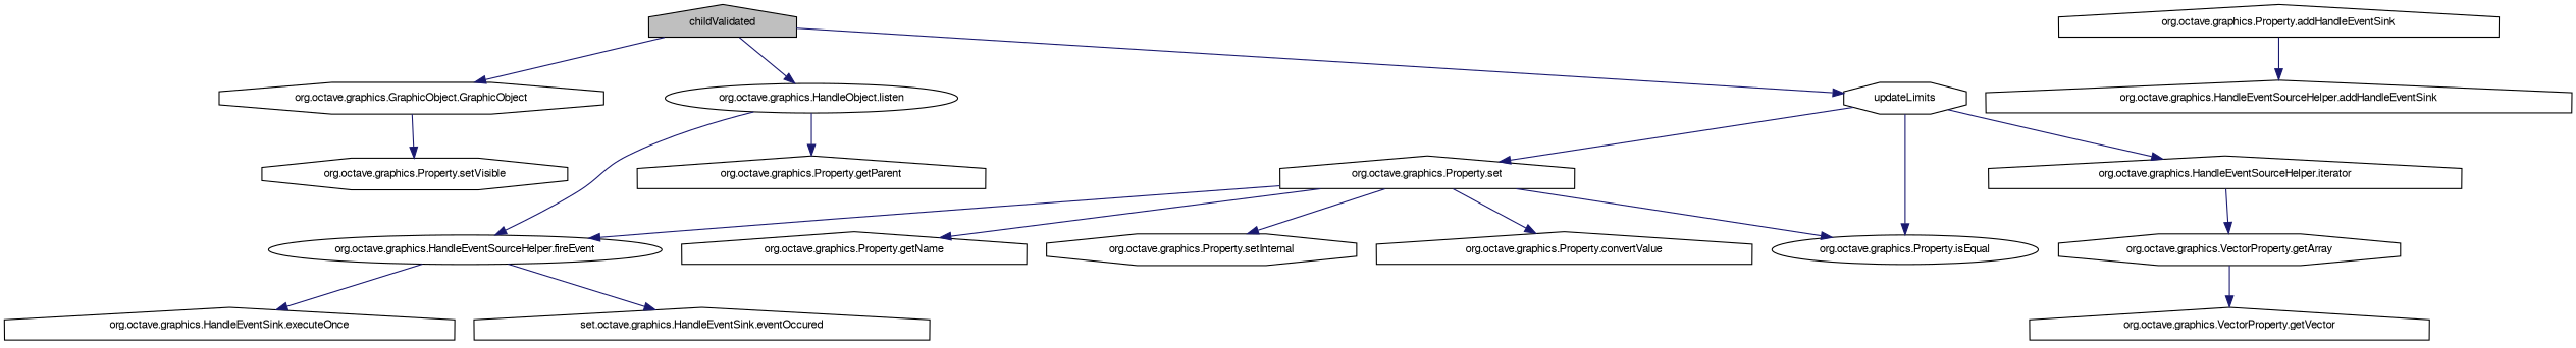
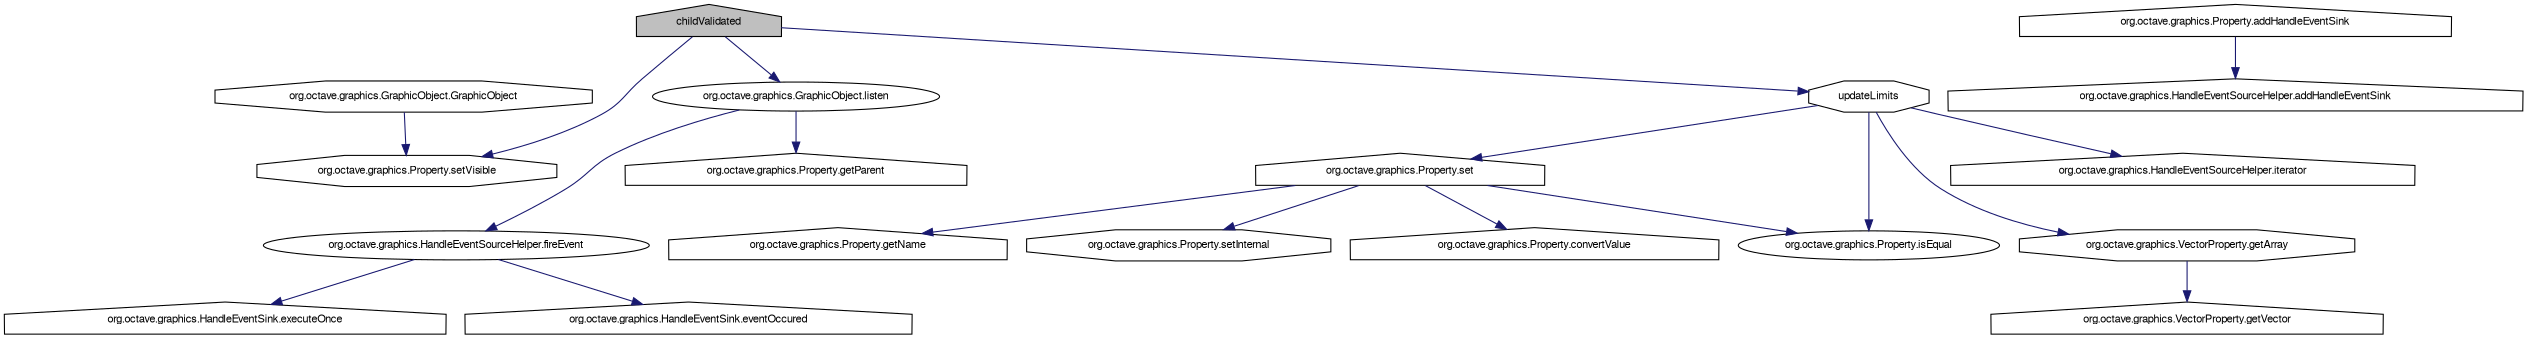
  digraph {
    rankdir=TB
    node [color=black fillcolor=white fontname=FreeSans fontsize=10 shape=house style=filled]
    edge [color=midnightblue fontname=FreeSans fontsize=10 labelfontname=FreeSans labelfontsize=10 style=solid]
    n1 [fillcolor=grey75 fontcolor=black height=0.2 label=childValidated width=0.4]
    n2 [height=0.2 label="org.octave.graphics.GraphicObject.GraphicObject" shape=octagon width=0.4]
-   n3 [height=0.2 label="org.octave.graphics.HandleObject.listen" shape=ellipse width=0.4]
+   n3 [height=0.2 label="org.octave.graphics.GraphicObject.listen" shape=ellipse width=0.4]
    n4 [height=0.2 label=updateLimits shape=octagon width=0.4]
    n5 [height=0.2 label="org.octave.graphics.Property.setVisible" shape=octagon width=0.4]
    n6 [height=0.2 label="org.octave.graphics.Property.getParent" width=0.4]
    n7 [height=0.2 label="org.octave.graphics.HandleEventSourceHelper.fireEvent" shape=ellipse width=0.4]
    n8 [height=0.2 label="org.octave.graphics.HandleEventSourceHelper.iterator" width=0.4]
    n9 [height=0.2 label="org.octave.graphics.VectorProperty.getArray" shape=octagon width=0.4]
    n10 [height=0.2 label="org.octave.graphics.Property.set" width=0.4]
    n11 [height=0.2 label="org.octave.graphics.Property.isEqual" shape=ellipse width=0.4]
    n12 [height=0.2 label="org.octave.graphics.Property.addHandleEventSink" width=0.4]
    n13 [height=0.2 label="org.octave.graphics.HandleEventSourceHelper.addHandleEventSink" width=0.4]
    n14 [height=0.2 label="org.octave.graphics.VectorProperty.getVector" width=0.4]
    n15 [height=0.2 label="org.octave.graphics.Property.convertValue" width=0.4]
    n16 [height=0.2 label="org.octave.graphics.Property.getName" width=0.4]
    n17 [height=0.2 label="org.octave.graphics.Property.setInternal" shape=octagon width=0.4]
-   n18 [height=0.2 label="set.octave.graphics.HandleEventSink.eventOccured" width=0.4]
+   n18 [height=0.2 label="org.octave.graphics.HandleEventSink.eventOccured" width=0.4]
    n19 [height=0.2 label="org.octave.graphics.HandleEventSink.executeOnce" width=0.4]
-   n1 -> n2
+   n1 -> n5
    n1 -> n3
    n1 -> n4
    n2 -> n5
    n3 -> n6
    n3 -> n7
    n4 -> n8
-   n8 -> n9
+   n4 -> n9
    n4 -> n10
    n4 -> n11
    n7 -> n18
    n7 -> n19
    n9 -> n14
-   n10 -> n7
    n10 -> n11
    n10 -> n15
    n10 -> n16
    n10 -> n17
    n12 -> n13
  }
